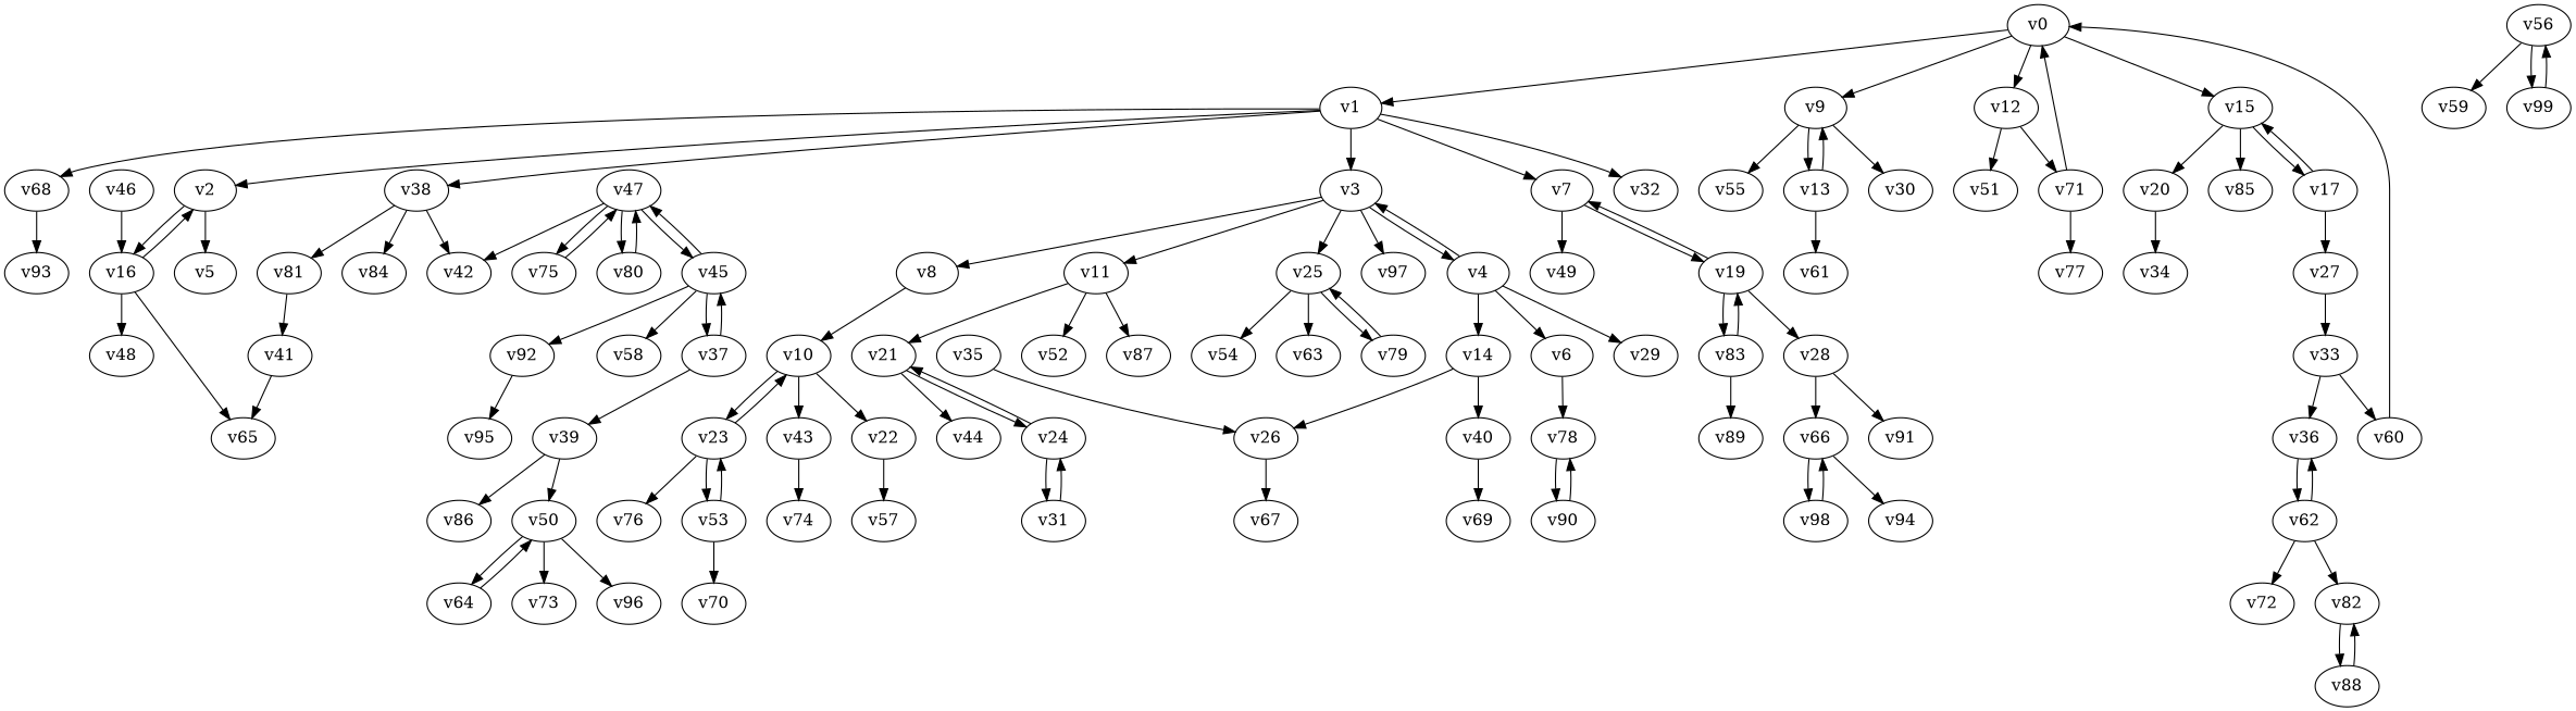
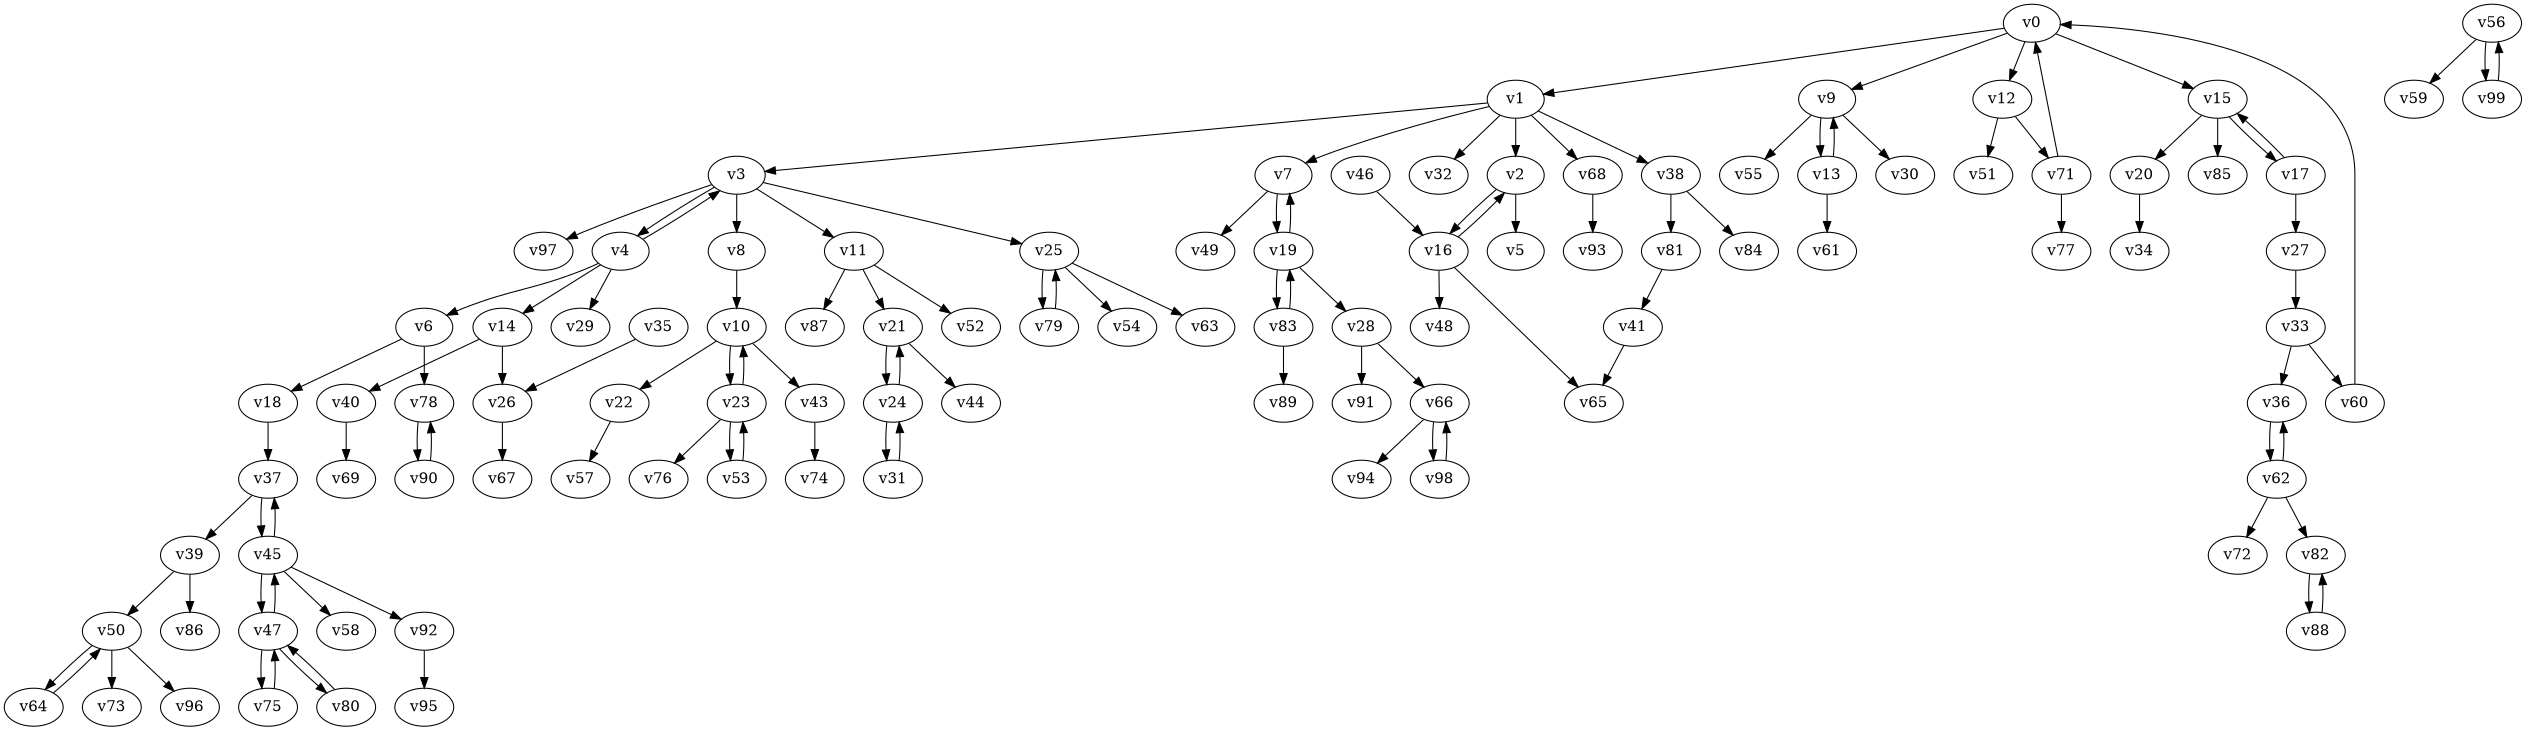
  digraph {
    node [player=0 weight=9]
    v0 [weight=2]
    v1 [player=1 weight=13]
    v9 [player=1 weight=14]
    v12 [weight=1]
    v15 [player=1]
    v2 [weight=5]
    v3 [player=1]
    v7 [player=1 weight=14]
    v32 [weight=10]
    v38 [weight=0]
    v68 [weight=2]
    v13 [player=1 weight=6]
    v30 [weight=0]
    v55 [player=1 weight=13]
    v51 [player=1 weight=16]
    v71 [player=1 weight=7]
    v17 [player=1 weight=16]
    v20 [weight=6]
    v85 [player=1]
    v5 [player=1 weight=3]
    v16 [weight=8]
    v4
    v8 [weight=13]
    v11 [player=1 weight=13]
    v25 [player=1 weight=0]
    v97 [player=1 weight=3]
    v19 [player=1 weight=0]
    v49 [player=1]
-   v42 [weight=16]
    v81 [player=1 weight=6]
    v84 [weight=-1]
    v93 [player=1 weight=13]
    v48 [weight=5]
    v65 [player=1 weight=3]
    v6 [weight=8]
    v14 [weight=12]
    v29 [player=1 weight=7]
    v10 [weight=6]
    v21 [player=1 weight=12]
    v52 [weight=4]
    v87 [player=1 weight=7]
    v54 [weight=4]
    v63 [player=1 weight=8]
    v79 [player=1]
+   v18
    v78 [weight=1]
    v26 [weight=7]
    v40 [weight=11]
    v37 [player=1 weight=8]
    v90 [weight=1]
    v28 [weight=6]
    v83 [player=1 weight=15]
    v22 [weight=16]
    v23 [player=1 weight=13]
    v43 [player=1]
    v61 [player=1 weight=5]
    v57 [player=1 weight=15]
    v53 [player=1 weight=4]
    v76 [weight=1]
    v74
    v24 [weight=7]
    v44 [weight=4]
    v77 [player=1 weight=15]
    v67 [player=1 weight=5]
    v69 [player=1 weight=8]
    v27 [player=1 weight=13]
    v34 [weight=12]
    v46 [weight=17]
    v33 [player=1 weight=18]
    v39 [player=1 weight=5]
    v45 [player=1 weight=8]
    v66 [weight=-2]
    v91 [player=1 weight=5]
    v89 [player=1 weight=4]
    v31 [player=1 weight=11]
-   v70 [weight=3]
    v35 [player=1 weight=11]
    v36 [weight=14]
    v60 [weight=3]
    v94 [weight=4]
    v98 [weight=2]
    v62 [weight=-1]
    v56 [weight=14]
    v59 [player=1 weight=3]
    v99 [player=1 weight=10]
    v72 [weight=6]
    v82 [weight=4]
    v50 [weight=12]
    v86 [weight=3]
    v47 [player=1]
    v58 [weight=11]
    v92 [weight=6]
    v41 [player=1 weight=0]
    v64 [weight=1]
    v73 [player=1 weight=17]
    v96 [weight=7]
    v75 [player=1]
    v80 [weight=6]
    v95 [player=1]
    v88 [weight=1]
    v0 -> v1
    v0 -> v9
    v0 -> v12
    v0 -> v15
    v1 -> v2
    v1 -> v3
    v1 -> v7
    v1 -> v32
    v1 -> v38
    v1 -> v68
    v9 -> v13
    v9 -> v30
    v9 -> v55
    v12 -> v51
    v12 -> v71
    v15 -> v17
    v15 -> v20
    v15 -> v85
    v2 -> v5
    v2 -> v16
    v3 -> v4
    v3 -> v8
    v3 -> v11
    v3 -> v25
    v3 -> v97
    v7 -> v19
    v7 -> v49
-   v38 -> v42
    v38 -> v81
    v38 -> v84
    v68 -> v93
    v13 -> v9
    v13 -> v61
    v71 -> v0
    v71 -> v77
    v17 -> v15
    v17 -> v27
    v20 -> v34
    v16 -> v2
    v16 -> v48
    v16 -> v65
    v4 -> v3
    v4 -> v6
    v4 -> v14
    v4 -> v29
    v8 -> v10
    v11 -> v21
    v11 -> v52
    v11 -> v87
    v25 -> v54
    v25 -> v63
    v25 -> v79
    v19 -> v7
    v19 -> v28
    v19 -> v83
    v81 -> v41
+   v6 -> v18
    v6 -> v78
    v14 -> v26
    v14 -> v40
    v10 -> v22
    v10 -> v23
    v10 -> v43
    v21 -> v24
    v21 -> v44
    v79 -> v25
+   v18 -> v37
    v78 -> v90
    v26 -> v67
    v40 -> v69
    v37 -> v39
    v37 -> v45
    v90 -> v78
    v28 -> v66
    v28 -> v91
    v83 -> v19
    v83 -> v89
    v22 -> v57
    v23 -> v10
    v23 -> v53
    v23 -> v76
    v43 -> v74
    v53 -> v23
-   v53 -> v70
    v24 -> v21
    v24 -> v31
    v27 -> v33
    v46 -> v16
    v33 -> v36
    v33 -> v60
    v39 -> v50
    v39 -> v86
    v45 -> v37
    v45 -> v47
    v45 -> v58
    v45 -> v92
    v66 -> v94
    v66 -> v98
    v31 -> v24
    v35 -> v26
    v36 -> v62
    v60 -> v0
    v98 -> v66
    v62 -> v36
    v62 -> v72
    v62 -> v82
    v56 -> v59
    v56 -> v99
    v99 -> v56
    v82 -> v88
    v50 -> v64
    v50 -> v73
    v50 -> v96
-   v47 -> v42
    v47 -> v45
    v47 -> v75
    v47 -> v80
    v92 -> v95
    v41 -> v65
    v64 -> v50
    v75 -> v47
    v80 -> v47
    v88 -> v82
  }
